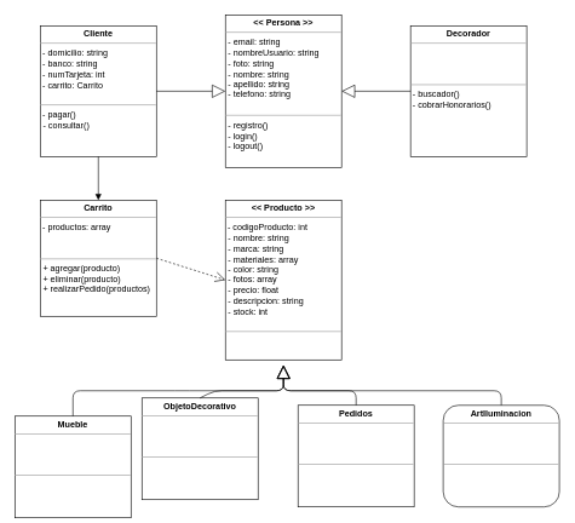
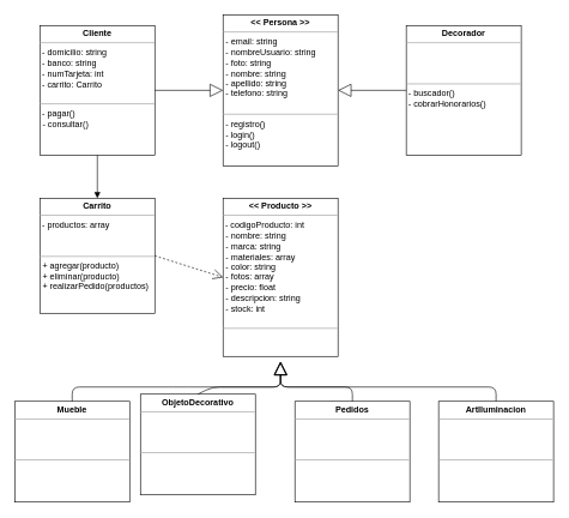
  <mxCell id="0" />
  <mxCell id="1" parent="0" />
  <mxCell id="2" value="&lt;p style=&quot;margin: 0px ; margin-top: 4px ; text-align: center&quot;&gt;&lt;b&gt;Cliente&lt;/b&gt;&lt;/p&gt;&lt;hr size=&quot;1&quot;&gt;&lt;div&gt;&amp;nbsp;- domicilio: string&lt;/div&gt;&lt;div&gt;&amp;nbsp;- banco: string&lt;br&gt;&lt;/div&gt;&lt;div&gt;&amp;nbsp;- numTarjeta: int&lt;/div&gt;&lt;div&gt;&amp;nbsp;- carrito: Carrito&lt;br&gt;&lt;/div&gt;&lt;p style=&quot;margin: 0px ; margin-left: 4px&quot;&gt;&lt;br&gt;&lt;/p&gt;&lt;hr size=&quot;1&quot;&gt;&amp;nbsp;&lt;span&gt;- pagar()&lt;/span&gt;&lt;br&gt;&lt;p style=&quot;margin: 0px ; margin-left: 4px&quot;&gt;- consultar()&lt;br&gt;&lt;/p&gt;" style="verticalAlign=top;align=left;overflow=fill;fontSize=12;fontFamily=Helvetica;html=1;" parent="1" vertex="1"><mxGeometry x="55" y="35" width="160" height="180" as="geometry" /></mxCell>
  <mxCell id="3" value="&lt;p style=&quot;margin: 0px ; margin-top: 4px ; text-align: center&quot;&gt;&lt;b&gt;&amp;lt;&amp;lt; Producto &amp;gt;&amp;gt;&lt;br&gt;&lt;/b&gt;&lt;/p&gt;&lt;hr size=&quot;1&quot;&gt;&amp;nbsp;- codigoProducto: int&lt;p style=&quot;margin: 0px ; margin-left: 4px&quot;&gt;- nombre: string&lt;/p&gt;&lt;p style=&quot;margin: 0px ; margin-left: 4px&quot;&gt;- marca: string&lt;br&gt;&lt;/p&gt;&lt;p style=&quot;margin: 0px ; margin-left: 4px&quot;&gt;- materiales: array&lt;/p&gt;&lt;p style=&quot;margin: 0px ; margin-left: 4px&quot;&gt;- color: string&lt;br&gt;&lt;/p&gt;&lt;p style=&quot;margin: 0px ; margin-left: 4px&quot;&gt;- fotos: array&lt;/p&gt;&lt;p style=&quot;margin: 0px ; margin-left: 4px&quot;&gt;- precio: float&lt;/p&gt;&lt;p style=&quot;margin: 0px ; margin-left: 4px&quot;&gt;- descripcion: string&lt;/p&gt;&lt;p style=&quot;margin: 0px ; margin-left: 4px&quot;&gt;- stock: int&lt;/p&gt;&lt;p style=&quot;margin: 0px ; margin-left: 4px&quot;&gt;&lt;br&gt;&lt;/p&gt;&lt;hr size=&quot;1&quot;&gt;&lt;p style=&quot;margin: 0px ; margin-left: 4px&quot;&gt;&lt;br&gt;&lt;/p&gt;" style="verticalAlign=top;align=left;overflow=fill;fontSize=12;fontFamily=Helvetica;html=1;" parent="1" vertex="1"><mxGeometry x="310" y="275" width="160" height="220" as="geometry" /></mxCell>
  <mxCell id="4" value="&lt;p style=&quot;margin: 0px ; margin-top: 4px ; text-align: center&quot;&gt;&lt;b&gt;Decorador&lt;/b&gt;&lt;/p&gt;&lt;hr size=&quot;1&quot;&gt;&lt;div&gt;&lt;br&gt;&lt;/div&gt;&lt;div&gt;&lt;br&gt;&lt;/div&gt;&lt;div&gt;&lt;br&gt;&lt;/div&gt;&lt;hr size=&quot;1&quot;&gt;&lt;div&gt;&amp;nbsp;- buscador()&lt;/div&gt;&lt;div&gt;&amp;nbsp;- cobrarHonorarios()&lt;br&gt;&lt;/div&gt;" style="verticalAlign=top;align=left;overflow=fill;fontSize=12;fontFamily=Helvetica;html=1;" parent="1" vertex="1"><mxGeometry x="565" y="35" width="160" height="180" as="geometry" /></mxCell>
  <mxCell id="5" value="&lt;p style=&quot;margin: 0px ; margin-top: 4px ; text-align: center&quot;&gt;&lt;b&gt;&amp;lt;&amp;lt; Persona &amp;gt;&amp;gt;&lt;/b&gt;&lt;/p&gt;&lt;hr size=&quot;1&quot;&gt;&lt;p style=&quot;margin: 0px ; margin-left: 4px&quot;&gt;- email: string&lt;/p&gt;&lt;p style=&quot;margin: 0px ; margin-left: 4px&quot;&gt;- nombreUsuario: string&lt;/p&gt;&lt;p style=&quot;margin: 0px ; margin-left: 4px&quot;&gt;- foto: string&lt;/p&gt;&lt;p style=&quot;margin: 0px ; margin-left: 4px&quot;&gt;- nombre: string&lt;/p&gt;&lt;p style=&quot;margin: 0px ; margin-left: 4px&quot;&gt;- apellido: string&lt;br&gt;&lt;/p&gt;&lt;p style=&quot;margin: 0px ; margin-left: 4px&quot;&gt;- telefono: string&lt;/p&gt;&lt;p style=&quot;margin: 0px ; margin-left: 4px&quot;&gt;&lt;br&gt;&lt;/p&gt;&lt;hr size=&quot;1&quot;&gt;&lt;p style=&quot;margin: 0px ; margin-left: 4px&quot;&gt;- registro()&lt;/p&gt;&lt;p style=&quot;margin: 0px ; margin-left: 4px&quot;&gt;- login()&lt;/p&gt;&lt;p style=&quot;margin: 0px ; margin-left: 4px&quot;&gt;- logout()&lt;/p&gt;&lt;p style=&quot;margin: 0px ; margin-left: 4px&quot;&gt;&lt;br&gt;&lt;/p&gt;" style="verticalAlign=top;align=left;overflow=fill;fontSize=12;fontFamily=Helvetica;html=1;" parent="1" vertex="1"><mxGeometry x="310" y="20" width="160" height="210" as="geometry" /></mxCell>
  <mxCell id="6" value="" style="endArrow=block;endSize=16;endFill=0;html=1;exitX=1;exitY=0.5;exitDx=0;exitDy=0;entryX=0;entryY=0.5;entryDx=0;entryDy=0;" parent="1" source="2" target="5" edge="1"><mxGeometry width="160" relative="1" as="geometry"><mxPoint x="250" y="245" as="sourcePoint" /><mxPoint x="410" y="245" as="targetPoint" /></mxGeometry></mxCell>
  <mxCell id="7" value="" style="endArrow=block;endSize=16;endFill=0;html=1;entryX=1;entryY=0.5;entryDx=0;entryDy=0;exitX=0;exitY=0.5;exitDx=0;exitDy=0;" parent="1" source="4" target="5" edge="1"><mxGeometry width="160" relative="1" as="geometry"><mxPoint x="290" y="305" as="sourcePoint" /><mxPoint x="450" y="305" as="targetPoint" /></mxGeometry></mxCell>
- <mxCell id="8" value="&lt;p style=&quot;margin: 0px ; margin-top: 4px ; text-align: center&quot;&gt;&lt;b&gt;Mueble&lt;/b&gt;&lt;/p&gt;&lt;hr size=&quot;1&quot;&gt;&lt;p style=&quot;margin: 0px ; margin-left: 4px&quot;&gt;&lt;br&gt;&lt;/p&gt;&lt;p style=&quot;margin: 0px ; margin-left: 4px&quot;&gt;&lt;br&gt;&lt;/p&gt;&lt;p style=&quot;margin: 0px ; margin-left: 4px&quot;&gt;&lt;br&gt;&lt;/p&gt;&lt;hr size=&quot;1&quot;&gt;&lt;p style=&quot;margin: 0px ; margin-left: 4px&quot;&gt;&lt;br&gt;&lt;/p&gt;" style="verticalAlign=top;align=left;overflow=fill;fontSize=12;fontFamily=Helvetica;html=1;" parent="1" vertex="1"><mxGeometry x="20" y="572.5" width="160" height="140" as="geometry" /></mxCell>
+ <mxCell id="8" value="&lt;p style=&quot;margin: 0px ; margin-top: 4px ; text-align: center&quot;&gt;&lt;b&gt;Mueble&lt;/b&gt;&lt;/p&gt;&lt;hr size=&quot;1&quot;&gt;&lt;p style=&quot;margin: 0px ; margin-left: 4px&quot;&gt;&lt;br&gt;&lt;/p&gt;&lt;p style=&quot;margin: 0px ; margin-left: 4px&quot;&gt;&lt;br&gt;&lt;/p&gt;&lt;p style=&quot;margin: 0px ; margin-left: 4px&quot;&gt;&lt;br&gt;&lt;/p&gt;&lt;hr size=&quot;1&quot;&gt;&lt;p style=&quot;margin: 0px ; margin-left: 4px&quot;&gt;&lt;br&gt;&lt;/p&gt;" style="verticalAlign=top;align=left;overflow=fill;fontSize=12;fontFamily=Helvetica;html=1;" parent="1" vertex="1"><mxGeometry x="20" y="557.5" width="160" height="140" as="geometry" /></mxCell>
  <mxCell id="9" value="&lt;p style=&quot;margin: 0px ; margin-top: 4px ; text-align: center&quot;&gt;&lt;b&gt;ObjetoDecorativo&lt;/b&gt;&lt;/p&gt;&lt;hr size=&quot;1&quot;&gt;&lt;p style=&quot;margin: 0px ; margin-left: 4px&quot;&gt;&lt;br&gt;&lt;/p&gt;&lt;p style=&quot;margin: 0px ; margin-left: 4px&quot;&gt;&lt;br&gt;&lt;/p&gt;&lt;p style=&quot;margin: 0px ; margin-left: 4px&quot;&gt;&lt;br&gt;&lt;/p&gt;&lt;hr size=&quot;1&quot;&gt;&lt;p style=&quot;margin: 0px ; margin-left: 4px&quot;&gt;&lt;br&gt;&lt;/p&gt;" style="verticalAlign=top;align=left;overflow=fill;fontSize=12;fontFamily=Helvetica;html=1;" parent="1" vertex="1"><mxGeometry x="195" y="547.5" width="160" height="140" as="geometry" /></mxCell>
- <mxCell id="10" value="&lt;p style=&quot;margin: 0px ; margin-top: 4px ; text-align: center&quot;&gt;&lt;b&gt;ArtIluminacion&lt;/b&gt;&lt;/p&gt;&lt;hr size=&quot;1&quot;&gt;&lt;p style=&quot;margin: 0px ; margin-left: 4px&quot;&gt;&lt;br&gt;&lt;/p&gt;&lt;p style=&quot;margin: 0px ; margin-left: 4px&quot;&gt;&lt;br&gt;&lt;/p&gt;&lt;p style=&quot;margin: 0px ; margin-left: 4px&quot;&gt;&lt;br&gt;&lt;/p&gt;&lt;hr size=&quot;1&quot;&gt;" style="verticalAlign=top;align=left;overflow=fill;fontSize=12;fontFamily=Helvetica;html=1;rounded=1;" parent="1" vertex="1"><mxGeometry x="610" y="557.5" width="160" height="140" as="geometry" /></mxCell>
+ <mxCell id="10" value="&lt;p style=&quot;margin: 0px ; margin-top: 4px ; text-align: center&quot;&gt;&lt;b&gt;ArtIluminacion&lt;/b&gt;&lt;/p&gt;&lt;hr size=&quot;1&quot;&gt;&lt;p style=&quot;margin: 0px ; margin-left: 4px&quot;&gt;&lt;br&gt;&lt;/p&gt;&lt;p style=&quot;margin: 0px ; margin-left: 4px&quot;&gt;&lt;br&gt;&lt;/p&gt;&lt;p style=&quot;margin: 0px ; margin-left: 4px&quot;&gt;&lt;br&gt;&lt;/p&gt;&lt;hr size=&quot;1&quot;&gt;" style="verticalAlign=top;align=left;overflow=fill;fontSize=12;fontFamily=Helvetica;html=1;" parent="1" vertex="1"><mxGeometry x="610" y="557.5" width="160" height="140" as="geometry" /></mxCell>
  <mxCell id="11" value="&lt;p style=&quot;margin: 0px ; margin-top: 4px ; text-align: center&quot;&gt;&lt;b&gt;Pedidos&lt;/b&gt;&lt;/p&gt;&lt;hr size=&quot;1&quot;&gt;&lt;p style=&quot;margin: 0px ; margin-left: 4px&quot;&gt;&lt;br&gt;&lt;/p&gt;&lt;p style=&quot;margin: 0px ; margin-left: 4px&quot;&gt;&lt;br&gt;&lt;/p&gt;&lt;p style=&quot;margin: 0px ; margin-left: 4px&quot;&gt;&lt;br&gt;&lt;/p&gt;&lt;hr size=&quot;1&quot;&gt;&lt;p style=&quot;margin: 0px ; margin-left: 4px&quot;&gt;&lt;br&gt;&lt;/p&gt;" style="verticalAlign=top;align=left;overflow=fill;fontSize=12;fontFamily=Helvetica;html=1;" parent="1" vertex="1"><mxGeometry x="410" y="557.5" width="160" height="140" as="geometry" /></mxCell>
  <mxCell id="12" value="" style="endArrow=open;endSize=12;dashed=1;html=1;exitX=1;exitY=0.5;exitDx=0;exitDy=0;entryX=0;entryY=0.5;entryDx=0;entryDy=0;" parent="1" source="15" target="3" edge="1"><mxGeometry width="160" relative="1" as="geometry"><mxPoint x="140" y="285" as="sourcePoint" /><mxPoint x="300" y="285" as="targetPoint" /></mxGeometry></mxCell>
  <mxCell id="13" value="" style="endArrow=block;endFill=1;html=1;edgeStyle=orthogonalEdgeStyle;align=left;verticalAlign=top;exitX=0.5;exitY=1;exitDx=0;exitDy=0;entryX=0.5;entryY=0;entryDx=0;entryDy=0;" parent="1" source="2" target="15" edge="1"><mxGeometry x="-1" relative="1" as="geometry"><mxPoint x="80" y="355" as="sourcePoint" /><mxPoint x="135" y="265" as="targetPoint" /></mxGeometry></mxCell>
  <mxCell id="14" value="" style="resizable=0;html=1;align=left;verticalAlign=bottom;labelBackgroundColor=#ffffff;fontSize=10;" parent="13" connectable="0" vertex="1"><mxGeometry x="-1" relative="1" as="geometry" /></mxCell>
  <mxCell id="15" value="&lt;p style=&quot;margin: 0px ; margin-top: 4px ; text-align: center&quot;&gt;&lt;b&gt;Carrito&lt;/b&gt;&lt;/p&gt;&lt;hr size=&quot;1&quot;&gt;&lt;div&gt;&amp;nbsp;- productos: array&lt;br&gt;&lt;/div&gt;&lt;div&gt;&lt;br&gt;&lt;/div&gt;&lt;div&gt;&lt;br&gt;&lt;/div&gt;&lt;hr size=&quot;1&quot;&gt;&lt;p style=&quot;margin: 0px ; margin-left: 4px&quot;&gt;+ agregar(producto)&lt;/p&gt;&lt;p style=&quot;margin: 0px ; margin-left: 4px&quot;&gt;+ eliminar(producto)&lt;br&gt;&lt;/p&gt;&lt;p style=&quot;margin: 0px ; margin-left: 4px&quot;&gt;+ realizarPedido(productos)&lt;/p&gt;" style="verticalAlign=top;align=left;overflow=fill;fontSize=12;fontFamily=Helvetica;html=1;" parent="1" vertex="1"><mxGeometry x="55" y="275" width="160" height="160" as="geometry" /></mxCell>
  <mxCell id="16" value="" style="endArrow=block;endSize=16;endFill=0;html=1;entryX=0.5;entryY=1;entryDx=0;entryDy=0;exitX=0.5;exitY=0;exitDx=0;exitDy=0;" parent="1" source="8" edge="1"><mxGeometry width="160" relative="1" as="geometry"><mxPoint x="180" y="527.5" as="sourcePoint" /><mxPoint x="390" y="502.5" as="targetPoint" /><Array as="points"><mxPoint x="100" y="537.5" /><mxPoint x="250" y="537.5" /><mxPoint x="390" y="537.5" /></Array></mxGeometry></mxCell>
  <mxCell id="17" value="" style="endArrow=block;endSize=16;endFill=0;html=1;entryX=0.5;entryY=1;entryDx=0;entryDy=0;exitX=0.5;exitY=0;exitDx=0;exitDy=0;" parent="1" source="9" edge="1"><mxGeometry width="160" relative="1" as="geometry"><mxPoint x="280" y="537.5" as="sourcePoint" /><mxPoint x="390" y="502.5" as="targetPoint" /><Array as="points"><mxPoint x="295" y="537.5" /><mxPoint x="390" y="537.5" /></Array></mxGeometry></mxCell>
  <mxCell id="18" value="" style="endArrow=block;endSize=16;endFill=0;html=1;exitX=0.5;exitY=0;exitDx=0;exitDy=0;entryX=0.5;entryY=1;entryDx=0;entryDy=0;" parent="1" source="10" edge="1"><mxGeometry width="160" relative="1" as="geometry"><mxPoint x="530" y="497.5" as="sourcePoint" /><mxPoint x="390" y="502.5" as="targetPoint" /><Array as="points"><mxPoint x="690" y="537.5" /><mxPoint x="390" y="537.5" /></Array></mxGeometry></mxCell>
  <mxCell id="19" value="" style="endArrow=block;endSize=16;endFill=0;html=1;exitX=0.5;exitY=0;exitDx=0;exitDy=0;entryX=0.5;entryY=1;entryDx=0;entryDy=0;" parent="1" source="11" edge="1"><mxGeometry width="160" relative="1" as="geometry"><mxPoint x="550" y="477.5" as="sourcePoint" /><mxPoint x="390" y="502.5" as="targetPoint" /><Array as="points"><mxPoint x="490" y="537.5" /><mxPoint x="390" y="537.5" /></Array></mxGeometry></mxCell>
